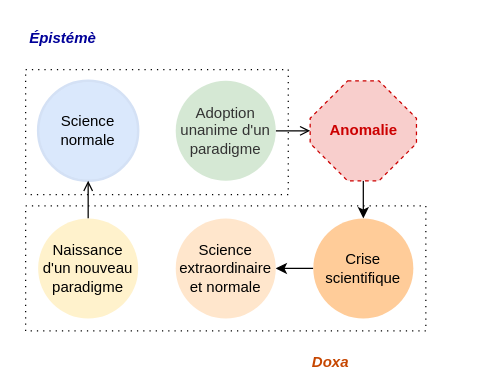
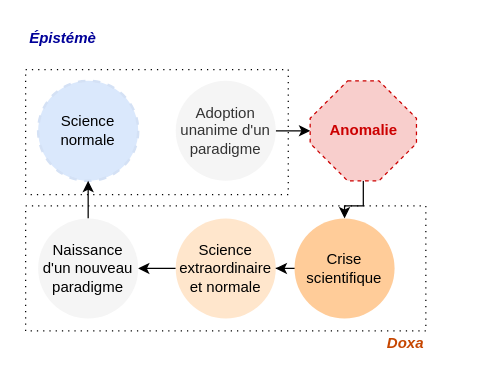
  <mxCell id="0" />
  <mxCell id="1" parent="0" />
  <mxCell id="2" value="" style="rounded=0;whiteSpace=wrap;html=1;dashed=1;fillColor=none;dashPattern=1 4;" vertex="1" parent="1"><mxGeometry x="20" y="55" width="210" height="100" as="geometry" /></mxCell>
  <mxCell id="3" value="" style="rounded=0;whiteSpace=wrap;html=1;dashed=1;fillColor=none;dashPattern=1 4;fontSize=11;" vertex="1" parent="1"><mxGeometry x="20" y="164" width="320" height="100" as="geometry" /></mxCell>
- <mxCell id="4" value="Science normale" style="ellipse;whiteSpace=wrap;html=1;aspect=fixed;shadow=0;fontStyle=0;labelBorderColor=none;fillColor=#dae8fc;strokeColor=#D4E1F5;gradientColor=none;strokeWidth=2;" vertex="1" parent="1"><mxGeometry x="30" y="64" width="80" height="80" as="geometry" /></mxCell>
- <mxCell id="5" value="" style="edgeStyle=orthogonalEdgeStyle;rounded=0;orthogonalLoop=1;jettySize=auto;html=1;shadow=0;fontStyle=0;labelBorderColor=none;endArrow=open;" edge="1" parent="1" source="6" target="8"><mxGeometry relative="1" as="geometry" /></mxCell>
- <mxCell id="6" value="Adoption unanime d'un paradigme" style="ellipse;whiteSpace=wrap;html=1;aspect=fixed;shadow=0;fontStyle=0;labelBorderColor=none;fillColor=#d5e8d4;fontColor=#333333;strokeColor=none;" vertex="1" parent="1"><mxGeometry x="140" y="64" width="80" height="80" as="geometry" /></mxCell>
+ <mxCell id="4" value="Science normale" style="ellipse;whiteSpace=wrap;html=1;aspect=fixed;shadow=0;fontStyle=0;labelBorderColor=none;fillColor=#dae8fc;strokeColor=#D4E1F5;gradientColor=none;strokeWidth=2;dashed=1;" vertex="1" parent="1"><mxGeometry x="30" y="64" width="80" height="80" as="geometry" /></mxCell>
+ <mxCell id="5" value="" style="edgeStyle=orthogonalEdgeStyle;rounded=0;orthogonalLoop=1;jettySize=auto;html=1;shadow=0;fontStyle=0;labelBorderColor=none;" edge="1" parent="1" source="6" target="8"><mxGeometry relative="1" as="geometry" /></mxCell>
+ <mxCell id="6" value="Adoption unanime d'un paradigme" style="ellipse;whiteSpace=wrap;html=1;aspect=fixed;shadow=0;fontStyle=0;labelBorderColor=none;fillColor=#f5f5f5;fontColor=#333333;strokeColor=none;" vertex="1" parent="1"><mxGeometry x="140" y="64" width="80" height="80" as="geometry" /></mxCell>
  <mxCell id="7" value="" style="edgeStyle=orthogonalEdgeStyle;rounded=0;orthogonalLoop=1;jettySize=auto;html=1;" edge="1" parent="1" source="8" target="11"><mxGeometry relative="1" as="geometry" /></mxCell>
  <mxCell id="8" value="&lt;font color=&quot;#cc0000&quot;&gt;Anomalie&lt;/font&gt;" style="whiteSpace=wrap;html=1;shape=mxgraph.basic.octagon2;align=center;verticalAlign=middle;dx=15;shadow=0;fontStyle=1;labelBorderColor=none;fillColor=#f8cecc;strokeColor=#CC0000;gradientColor=none;dashed=1;" vertex="1" parent="1"><mxGeometry x="247.5" y="64" width="85" height="80" as="geometry" /></mxCell>
  <mxCell id="9" value="" style="edgeStyle=orthogonalEdgeStyle;rounded=0;orthogonalLoop=1;jettySize=auto;html=1;strokeColor=none;" edge="1" parent="1" source="11" target="16"><mxGeometry relative="1" as="geometry" /></mxCell>
  <mxCell id="10" value="" style="edgeStyle=orthogonalEdgeStyle;rounded=0;orthogonalLoop=1;jettySize=auto;html=1;" edge="1" parent="1" source="11" target="16"><mxGeometry relative="1" as="geometry" /></mxCell>
- <mxCell id="11" value="Crise scientifique" style="ellipse;whiteSpace=wrap;html=1;aspect=fixed;shadow=0;fontStyle=0;labelBorderColor=none;fillColor=#ffcc99;strokeColor=none;" vertex="1" parent="1"><mxGeometry x="250" y="174" width="80" height="80" as="geometry" /></mxCell>
- <mxCell id="12" value="" style="edgeStyle=orthogonalEdgeStyle;rounded=0;orthogonalLoop=1;jettySize=auto;html=1;endArrow=open;" edge="1" parent="1" source="13" target="4"><mxGeometry relative="1" as="geometry" /></mxCell>
- <mxCell id="13" value="Naissance d'un nouveau paradigme" style="ellipse;whiteSpace=wrap;html=1;aspect=fixed;shadow=0;fontStyle=0;labelBorderColor=none;fillColor=#fff2cc;strokeColor=none;" vertex="1" parent="1"><mxGeometry x="30" y="174" width="80" height="80" as="geometry" /></mxCell>
+ <mxCell id="11" value="Crise scientifique" style="ellipse;whiteSpace=wrap;html=1;aspect=fixed;shadow=0;fontStyle=0;labelBorderColor=none;fillColor=#ffcc99;strokeColor=none;" vertex="1" parent="1"><mxGeometry x="235" y="174" width="80" height="80" as="geometry" /></mxCell>
+ <mxCell id="12" value="" style="edgeStyle=orthogonalEdgeStyle;rounded=0;orthogonalLoop=1;jettySize=auto;html=1;" edge="1" parent="1" source="13" target="4"><mxGeometry relative="1" as="geometry" /></mxCell>
+ <mxCell id="13" value="Naissance d'un nouveau paradigme" style="ellipse;whiteSpace=wrap;html=1;aspect=fixed;shadow=0;fontStyle=0;labelBorderColor=none;fillColor=#f5f5f5;strokeColor=none;" vertex="1" parent="1"><mxGeometry x="30" y="174" width="80" height="80" as="geometry" /></mxCell>
  <mxCell id="14" value="" style="shape=waypoint;sketch=0;size=6;pointerEvents=1;points=[];fillColor=#fff2cc;resizable=0;rotatable=0;perimeter=centerPerimeter;snapToPoint=1;strokeColor=none;shadow=0;fontStyle=0;labelBorderColor=none;" vertex="1" parent="1"><mxGeometry x="100" y="204" width="20" height="20" as="geometry" /></mxCell>
+ <mxCell id="15" value="" style="edgeStyle=orthogonalEdgeStyle;rounded=0;orthogonalLoop=1;jettySize=auto;html=1;strokeColor=default;" edge="1" parent="1" source="16" target="13"><mxGeometry relative="1" as="geometry" /></mxCell>
  <mxCell id="16" value="Science extraordinaire et normale" style="ellipse;whiteSpace=wrap;html=1;aspect=fixed;shadow=0;fontStyle=0;labelBorderColor=none;fillColor=#ffe6cc;strokeColor=none;" vertex="1" parent="1"><mxGeometry x="140" y="174" width="80" height="80" as="geometry" /></mxCell>
  <mxCell id="17" value="&lt;div style=&quot;font-size: 12px;&quot;&gt;Épistémè&lt;/div&gt;" style="text;html=1;strokeColor=none;fillColor=none;align=center;verticalAlign=middle;whiteSpace=wrap;rounded=0;fontSize=12;fontStyle=3;fontColor=#000099;" vertex="1" parent="1"><mxGeometry x="20" y="20" width="60" height="20" as="geometry" /></mxCell>
- <mxCell id="18" value="&lt;div&gt;Doxa&lt;/div&gt;" style="text;html=1;strokeColor=none;fillColor=none;align=center;verticalAlign=middle;whiteSpace=wrap;rounded=0;fontStyle=3;fontColor=#c64600;" vertex="1" parent="1"><mxGeometry x="219" y="279" width="90" height="20" as="geometry" /></mxCell>
+ <mxCell id="18" value="&lt;div&gt;Doxa&lt;/div&gt;" style="text;html=1;strokeColor=none;fillColor=none;align=center;verticalAlign=middle;whiteSpace=wrap;rounded=0;fontStyle=3;fontColor=#c64600;" vertex="1" parent="1"><mxGeometry x="279" y="264" width="90" height="20" as="geometry" /></mxCell>
